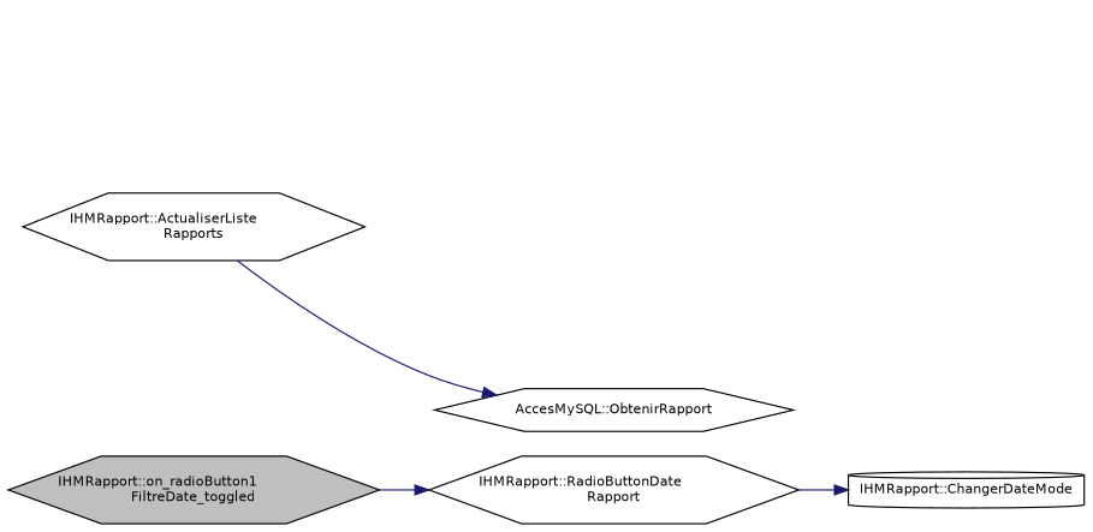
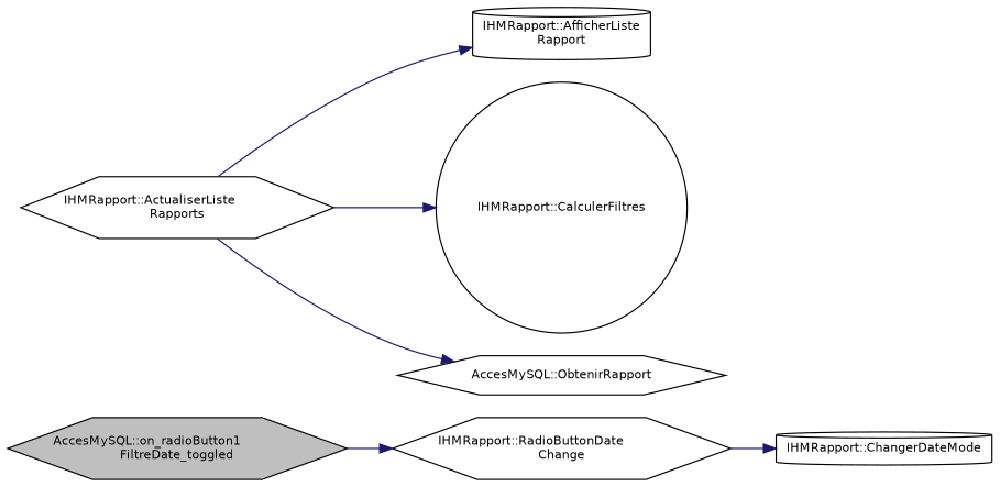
  digraph {
    rankdir=LR
    node [color=black fillcolor=white fontname=Helvetica fontsize=10 shape=hexagon style=filled]
    edge [arrowhead=normal color=midnightblue fontname=Helvetica fontsize=10 labelfontname=Helvetica labelfontsize=10 style=solid]
-   n1 [fillcolor=grey75 fontcolor=black height=0.2 label="IHMRapport::on_radioButton1\lFiltreDate_toggled" width=0.4]
-   n2 [height=0.2 label="IHMRapport::RadioButtonDate\lRapport" width=0.4]
+   n1 [fillcolor=grey75 fontcolor=black height=0.2 label="AccesMySQL::on_radioButton1\lFiltreDate_toggled" width=0.4]
+   n2 [height=0.2 label="IHMRapport::RadioButtonDate\lChange" width=0.4]
    n3 [height=0.2 label="IHMRapport::ActualiserListe\lRapports" width=0.4]
+   n4 [height=0.2 label="IHMRapport::AfficherListe\lRapport" shape=cylinder width=0.4]
+   n5 [height=0.2 label="IHMRapport::CalculerFiltres" shape=circle width=0.4]
    n6 [height=0.2 label="AccesMySQL::ObtenirRapport" width=0.4]
    n7 [height=0.2 label="IHMRapport::ChangerDateMode" shape=cylinder width=0.4]
    n1 -> n2
    n2 -> n7
+   n3 -> n4
+   n3 -> n5
    n3 -> n6
  }
